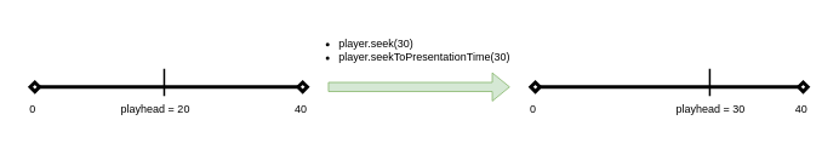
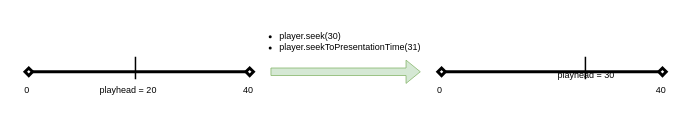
  <mxCell id="0" />
  <mxCell id="1" parent="0" />
- <mxCell id="2" value="&lt;ul style=&quot;&quot;&gt;&lt;li&gt;player.seek(30)&lt;/li&gt;&lt;li&gt;player.seekToPresentationTime(30)&lt;/li&gt;&lt;/ul&gt;" style="text;html=1;align=left;verticalAlign=middle;resizable=0;points=[];autosize=1;strokeColor=none;fillColor=none;" vertex="1" parent="1"><mxGeometry x="330" y="20" width="250" height="70" as="geometry" /></mxCell>
+ <mxCell id="2" value="&lt;ul style=&quot;&quot;&gt;&lt;li&gt;player.seek(30)&lt;/li&gt;&lt;li&gt;player.seekToPresentationTime(31)&lt;/li&gt;&lt;/ul&gt;" style="text;html=1;align=left;verticalAlign=middle;resizable=0;points=[];autosize=1;strokeColor=none;fillColor=none;" vertex="1" parent="1"><mxGeometry x="330" y="20" width="250" height="70" as="geometry" /></mxCell>
  <mxCell id="3" value="" style="shape=flexArrow;endArrow=classic;html=1;rounded=0;fontSize=12;fillColor=#d5e8d4;strokeColor=#82b366;" edge="1" parent="1"><mxGeometry width="50" height="50" relative="1" as="geometry"><mxPoint x="360" y="95" as="sourcePoint" /><mxPoint x="560" y="95" as="targetPoint" /></mxGeometry></mxCell>
  <mxCell id="4" value="" style="endArrow=diamond;html=1;rounded=0;startArrow=diamond;startFill=0;strokeWidth=4;endFill=0;" edge="1" parent="1"><mxGeometry width="50" height="50" relative="1" as="geometry"><mxPoint x="30" y="95" as="sourcePoint" /><mxPoint x="340" y="95" as="targetPoint" /></mxGeometry></mxCell>
  <mxCell id="5" value="0" style="text;html=1;align=center;verticalAlign=middle;resizable=0;points=[];autosize=1;strokeColor=none;fillColor=none;" vertex="1" parent="1"><mxGeometry x="20" y="105" width="30" height="30" as="geometry" /></mxCell>
  <mxCell id="6" value="playhead = 20" style="text;html=1;align=center;verticalAlign=middle;resizable=0;points=[];autosize=1;strokeColor=none;fillColor=none;" vertex="1" parent="1"><mxGeometry x="120" y="105" width="100" height="30" as="geometry" /></mxCell>
  <mxCell id="7" value="" style="endArrow=none;html=1;rounded=0;strokeWidth=2;" edge="1" parent="1"><mxGeometry width="50" height="50" relative="1" as="geometry"><mxPoint x="180" y="105" as="sourcePoint" /><mxPoint x="180" y="75" as="targetPoint" /></mxGeometry></mxCell>
  <mxCell id="8" value="40" style="text;html=1;align=center;verticalAlign=middle;resizable=0;points=[];autosize=1;strokeColor=none;fillColor=none;" vertex="1" parent="1"><mxGeometry x="310" y="105" width="40" height="30" as="geometry" /></mxCell>
  <mxCell id="9" value="" style="group" vertex="1" connectable="0" parent="1"><mxGeometry x="570" y="75" width="330" height="60" as="geometry" /></mxCell>
  <mxCell id="10" value="" style="endArrow=diamond;html=1;rounded=0;startArrow=diamond;startFill=0;strokeWidth=4;endFill=0;" edge="1" parent="9"><mxGeometry width="50" height="50" relative="1" as="geometry"><mxPoint x="10" y="20" as="sourcePoint" /><mxPoint x="320" y="20" as="targetPoint" /></mxGeometry></mxCell>
  <mxCell id="11" value="0" style="text;html=1;align=center;verticalAlign=middle;resizable=0;points=[];autosize=1;strokeColor=none;fillColor=none;" vertex="1" parent="9"><mxGeometry y="30" width="30" height="30" as="geometry" /></mxCell>
- <mxCell id="12" value="playhead = 30" style="text;html=1;align=center;verticalAlign=middle;resizable=0;points=[];autosize=1;strokeColor=none;fillColor=none;" vertex="1" parent="9"><mxGeometry x="160" y="30" width="100" height="30" as="geometry" /></mxCell>
+ <mxCell id="12" value="playhead = 30" style="text;html=1;align=center;verticalAlign=middle;resizable=0;points=[];autosize=1;strokeColor=none;fillColor=none;" vertex="1" parent="9"><mxGeometry x="160" y="10" width="100" height="30" as="geometry" /></mxCell>
  <mxCell id="13" value="" style="endArrow=none;html=1;rounded=0;strokeWidth=2;" edge="1" parent="9"><mxGeometry width="50" height="50" relative="1" as="geometry"><mxPoint x="209.5" y="30" as="sourcePoint" /><mxPoint x="209.5" as="targetPoint" /></mxGeometry></mxCell>
  <mxCell id="14" value="40" style="text;html=1;align=center;verticalAlign=middle;resizable=0;points=[];autosize=1;strokeColor=none;fillColor=none;" vertex="1" parent="9"><mxGeometry x="290" y="30" width="40" height="30" as="geometry" /></mxCell>
